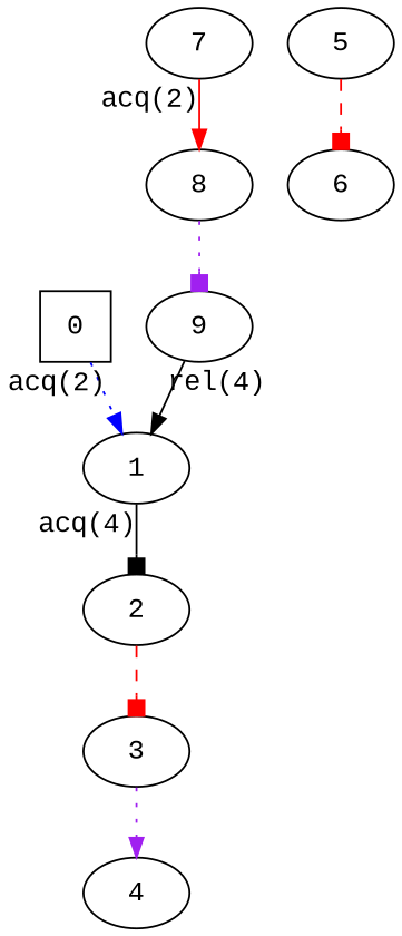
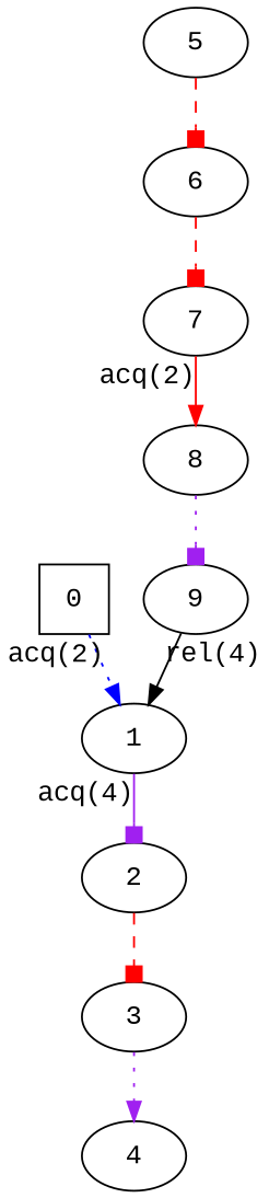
  digraph {
    fontname="Liberation Mono"
    node [fontname="Liberation Mono"]
    edge [arrowhead=box color=red fontname="Liberation Mono" style=dotted]
    0 [shape=square]
    1
    2
    3
    4
    5
    6
    7
    8
    9
    0 -> 1 [arrowhead=normal color=blue xlabel="acq(2)"]
-   1 -> 2 [color=black style=solid xlabel="acq(4)"]
+   1 -> 2 [color=purple style=solid xlabel="acq(4)"]
    2 -> 3 [style=dashed]
    3 -> 4 [arrowhead=normal color=purple]
    5 -> 6 [style=dashed]
+   6 -> 7 [style=dashed]
    7 -> 8 [arrowhead=normal style=solid xlabel="acq(2)"]
    8 -> 9 [color=purple]
    9 -> 1 [arrowhead=normal color=black style=solid xlabel="rel(4)"]
  }
